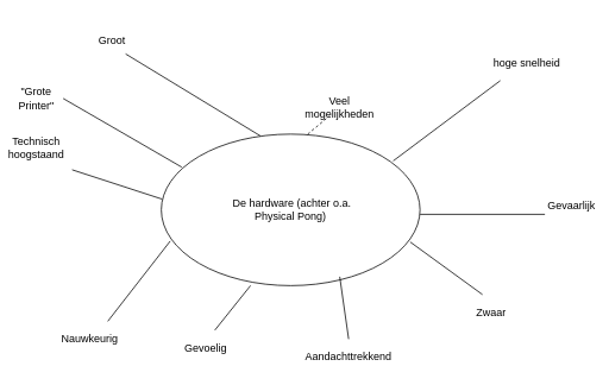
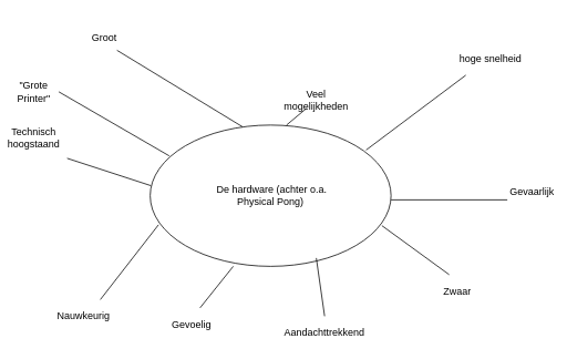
  <mxCell id="0" />
  <mxCell id="1" parent="0" />
  <mxCell id="2" value="&amp;nbsp;De hardware (achter o.a.&lt;br&gt;Physical Pong)" style="ellipse;whiteSpace=wrap;html=1;" vertex="1" parent="1"><mxGeometry x="180" y="150" width="290" height="170" as="geometry" /></mxCell>
  <mxCell id="3" value="" style="endArrow=none;html=1;exitX=0.383;exitY=0.012;exitDx=0;exitDy=0;exitPerimeter=0;" edge="1" parent="1" source="2"><mxGeometry width="50" height="50" relative="1" as="geometry"><mxPoint x="140" y="90" as="sourcePoint" /><mxPoint x="140" y="60" as="targetPoint" /></mxGeometry></mxCell>
  <mxCell id="4" value="Groot" style="text;html=1;strokeColor=none;fillColor=none;align=center;verticalAlign=middle;whiteSpace=wrap;rounded=0;" vertex="1" parent="1"><mxGeometry x="60" y="20" width="130" height="50" as="geometry" /></mxCell>
  <mxCell id="5" value="" style="endArrow=none;html=1;" edge="1" parent="1"><mxGeometry width="50" height="50" relative="1" as="geometry"><mxPoint x="440" y="180" as="sourcePoint" /><mxPoint x="560" y="90" as="targetPoint" /></mxGeometry></mxCell>
  <mxCell id="6" value="hoge snelheid" style="text;html=1;strokeColor=none;fillColor=none;align=center;verticalAlign=middle;whiteSpace=wrap;rounded=0;" vertex="1" parent="1"><mxGeometry x="540" y="50" width="100" height="40" as="geometry" /></mxCell>
  <mxCell id="7" value="" style="endArrow=none;html=1;" edge="1" parent="1"><mxGeometry width="50" height="50" relative="1" as="geometry"><mxPoint x="120" y="360" as="sourcePoint" /><mxPoint x="190" y="270" as="targetPoint" /></mxGeometry></mxCell>
  <mxCell id="8" value="Nauwkeurig" style="text;html=1;strokeColor=none;fillColor=none;align=center;verticalAlign=middle;whiteSpace=wrap;rounded=0;" vertex="1" parent="1"><mxGeometry x="80" y="370" width="40" height="20" as="geometry" /></mxCell>
  <mxCell id="9" value="Gevoelig" style="text;html=1;strokeColor=none;fillColor=none;align=center;verticalAlign=middle;whiteSpace=wrap;rounded=0;" vertex="1" parent="1"><mxGeometry x="210" y="380" width="40" height="20" as="geometry" /></mxCell>
  <mxCell id="10" value="" style="endArrow=none;html=1;" edge="1" parent="1"><mxGeometry width="50" height="50" relative="1" as="geometry"><mxPoint x="240" y="370" as="sourcePoint" /><mxPoint x="280" y="320" as="targetPoint" /></mxGeometry></mxCell>
  <mxCell id="11" value="Aandachttrekkend" style="text;html=1;strokeColor=none;fillColor=none;align=center;verticalAlign=middle;whiteSpace=wrap;rounded=0;" vertex="1" parent="1"><mxGeometry x="370" y="390" width="40" height="20" as="geometry" /></mxCell>
  <mxCell id="12" value="" style="endArrow=none;html=1;" edge="1" parent="1"><mxGeometry width="50" height="50" relative="1" as="geometry"><mxPoint x="390" y="380" as="sourcePoint" /><mxPoint x="380" y="310" as="targetPoint" /></mxGeometry></mxCell>
  <mxCell id="13" value="Zwaar" style="text;html=1;strokeColor=none;fillColor=none;align=center;verticalAlign=middle;whiteSpace=wrap;rounded=0;" vertex="1" parent="1"><mxGeometry x="530" y="340" width="40" height="20" as="geometry" /></mxCell>
  <mxCell id="14" value="" style="endArrow=none;html=1;entryX=0.962;entryY=0.712;entryDx=0;entryDy=0;entryPerimeter=0;" edge="1" parent="1" target="2"><mxGeometry width="50" height="50" relative="1" as="geometry"><mxPoint x="540" y="330" as="sourcePoint" /><mxPoint x="500" y="270" as="targetPoint" /></mxGeometry></mxCell>
  <mxCell id="15" value="Technisch hoogstaand" style="text;html=1;strokeColor=none;fillColor=none;align=center;verticalAlign=middle;whiteSpace=wrap;rounded=0;" vertex="1" parent="1"><mxGeometry x="20" y="155" width="40" height="20" as="geometry" /></mxCell>
  <mxCell id="16" value="" style="endArrow=none;html=1;exitX=0.003;exitY=0.429;exitDx=0;exitDy=0;exitPerimeter=0;" edge="1" parent="1" source="2"><mxGeometry width="50" height="50" relative="1" as="geometry"><mxPoint x="80" y="230" as="sourcePoint" /><mxPoint x="80" y="190" as="targetPoint" /></mxGeometry></mxCell>
  <mxCell id="17" value="" style="endArrow=none;html=1;" edge="1" parent="1"><mxGeometry width="50" height="50" relative="1" as="geometry"><mxPoint x="470" y="240" as="sourcePoint" /><mxPoint x="610" y="240" as="targetPoint" /></mxGeometry></mxCell>
  <mxCell id="18" value="Gevaarlijk" style="text;html=1;strokeColor=none;fillColor=none;align=center;verticalAlign=middle;whiteSpace=wrap;rounded=0;" vertex="1" parent="1"><mxGeometry x="620" y="220" width="40" height="20" as="geometry" /></mxCell>
- <mxCell id="19" value="" style="endArrow=none;html=1;exitX=0.566;exitY=0;exitDx=0;exitDy=0;exitPerimeter=0;dashed=1;" edge="1" parent="1" source="2" target="20"><mxGeometry width="50" height="50" relative="1" as="geometry"><mxPoint x="330" y="270" as="sourcePoint" /><mxPoint x="380" y="70" as="targetPoint" /></mxGeometry></mxCell>
+ <mxCell id="19" value="" style="endArrow=none;html=1;exitX=0.566;exitY=0;exitDx=0;exitDy=0;exitPerimeter=0;" edge="1" parent="1" source="2" target="20"><mxGeometry width="50" height="50" relative="1" as="geometry"><mxPoint x="330" y="270" as="sourcePoint" /><mxPoint x="380" y="70" as="targetPoint" /></mxGeometry></mxCell>
  <mxCell id="20" value="Veel mogelijkheden&lt;br&gt;" style="text;html=1;strokeColor=none;fillColor=none;align=center;verticalAlign=middle;whiteSpace=wrap;rounded=0;" vertex="1" parent="1"><mxGeometry x="360" y="110" width="40" height="20" as="geometry" /></mxCell>
  <mxCell id="21" value="&quot;Grote Printer&quot;&lt;br&gt;" style="text;html=1;strokeColor=none;fillColor=none;align=center;verticalAlign=middle;whiteSpace=wrap;rounded=0;" vertex="1" parent="1"><mxGeometry x="20" y="100" width="40" height="20" as="geometry" /></mxCell>
  <mxCell id="22" value="" style="endArrow=none;html=1;entryX=0.079;entryY=0.218;entryDx=0;entryDy=0;entryPerimeter=0;" edge="1" parent="1" target="2"><mxGeometry width="50" height="50" relative="1" as="geometry"><mxPoint x="70" y="110" as="sourcePoint" /><mxPoint x="200" y="180" as="targetPoint" /></mxGeometry></mxCell>
